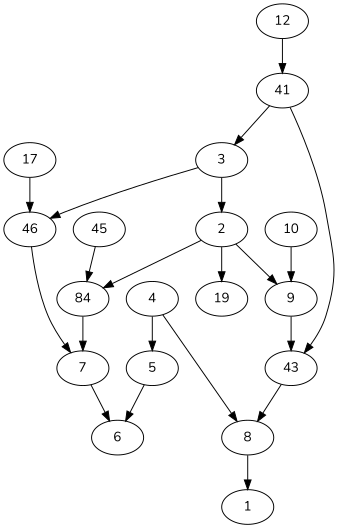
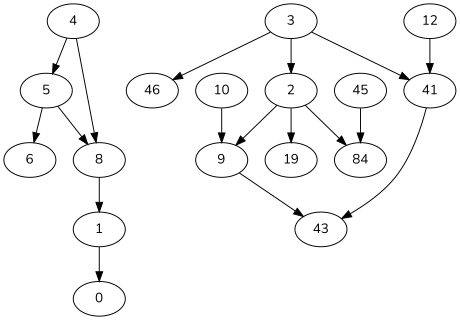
  digraph {
    fontname=Nunito
    node [fontname=Nunito]
    edge [fontname=Nunito]
    1
+   0
    3
    2
    n5 [label=41]
    n6 [label=46]
    9
    n8 [label=84]
    n9 [label=19]
    n10 [label=43]
-   7
    5
    6
    4
    8
    10
    12
    n18 [label=45]
-   17
+   1 -> 0
    3 -> 2
-   n5 -> 3
+   3 -> n5
    3 -> n6
    2 -> 9
    2 -> n8
    2 -> n9
    n5 -> n10
-   n6 -> 7
    9 -> n10
-   n8 -> 7
-   n10 -> 8
-   7 -> 6
+   5 -> 8
    5 -> 6
    4 -> 5
    4 -> 8
    8 -> 1
    10 -> 9
    12 -> n5
    n18 -> n8
-   17 -> n6
  }
